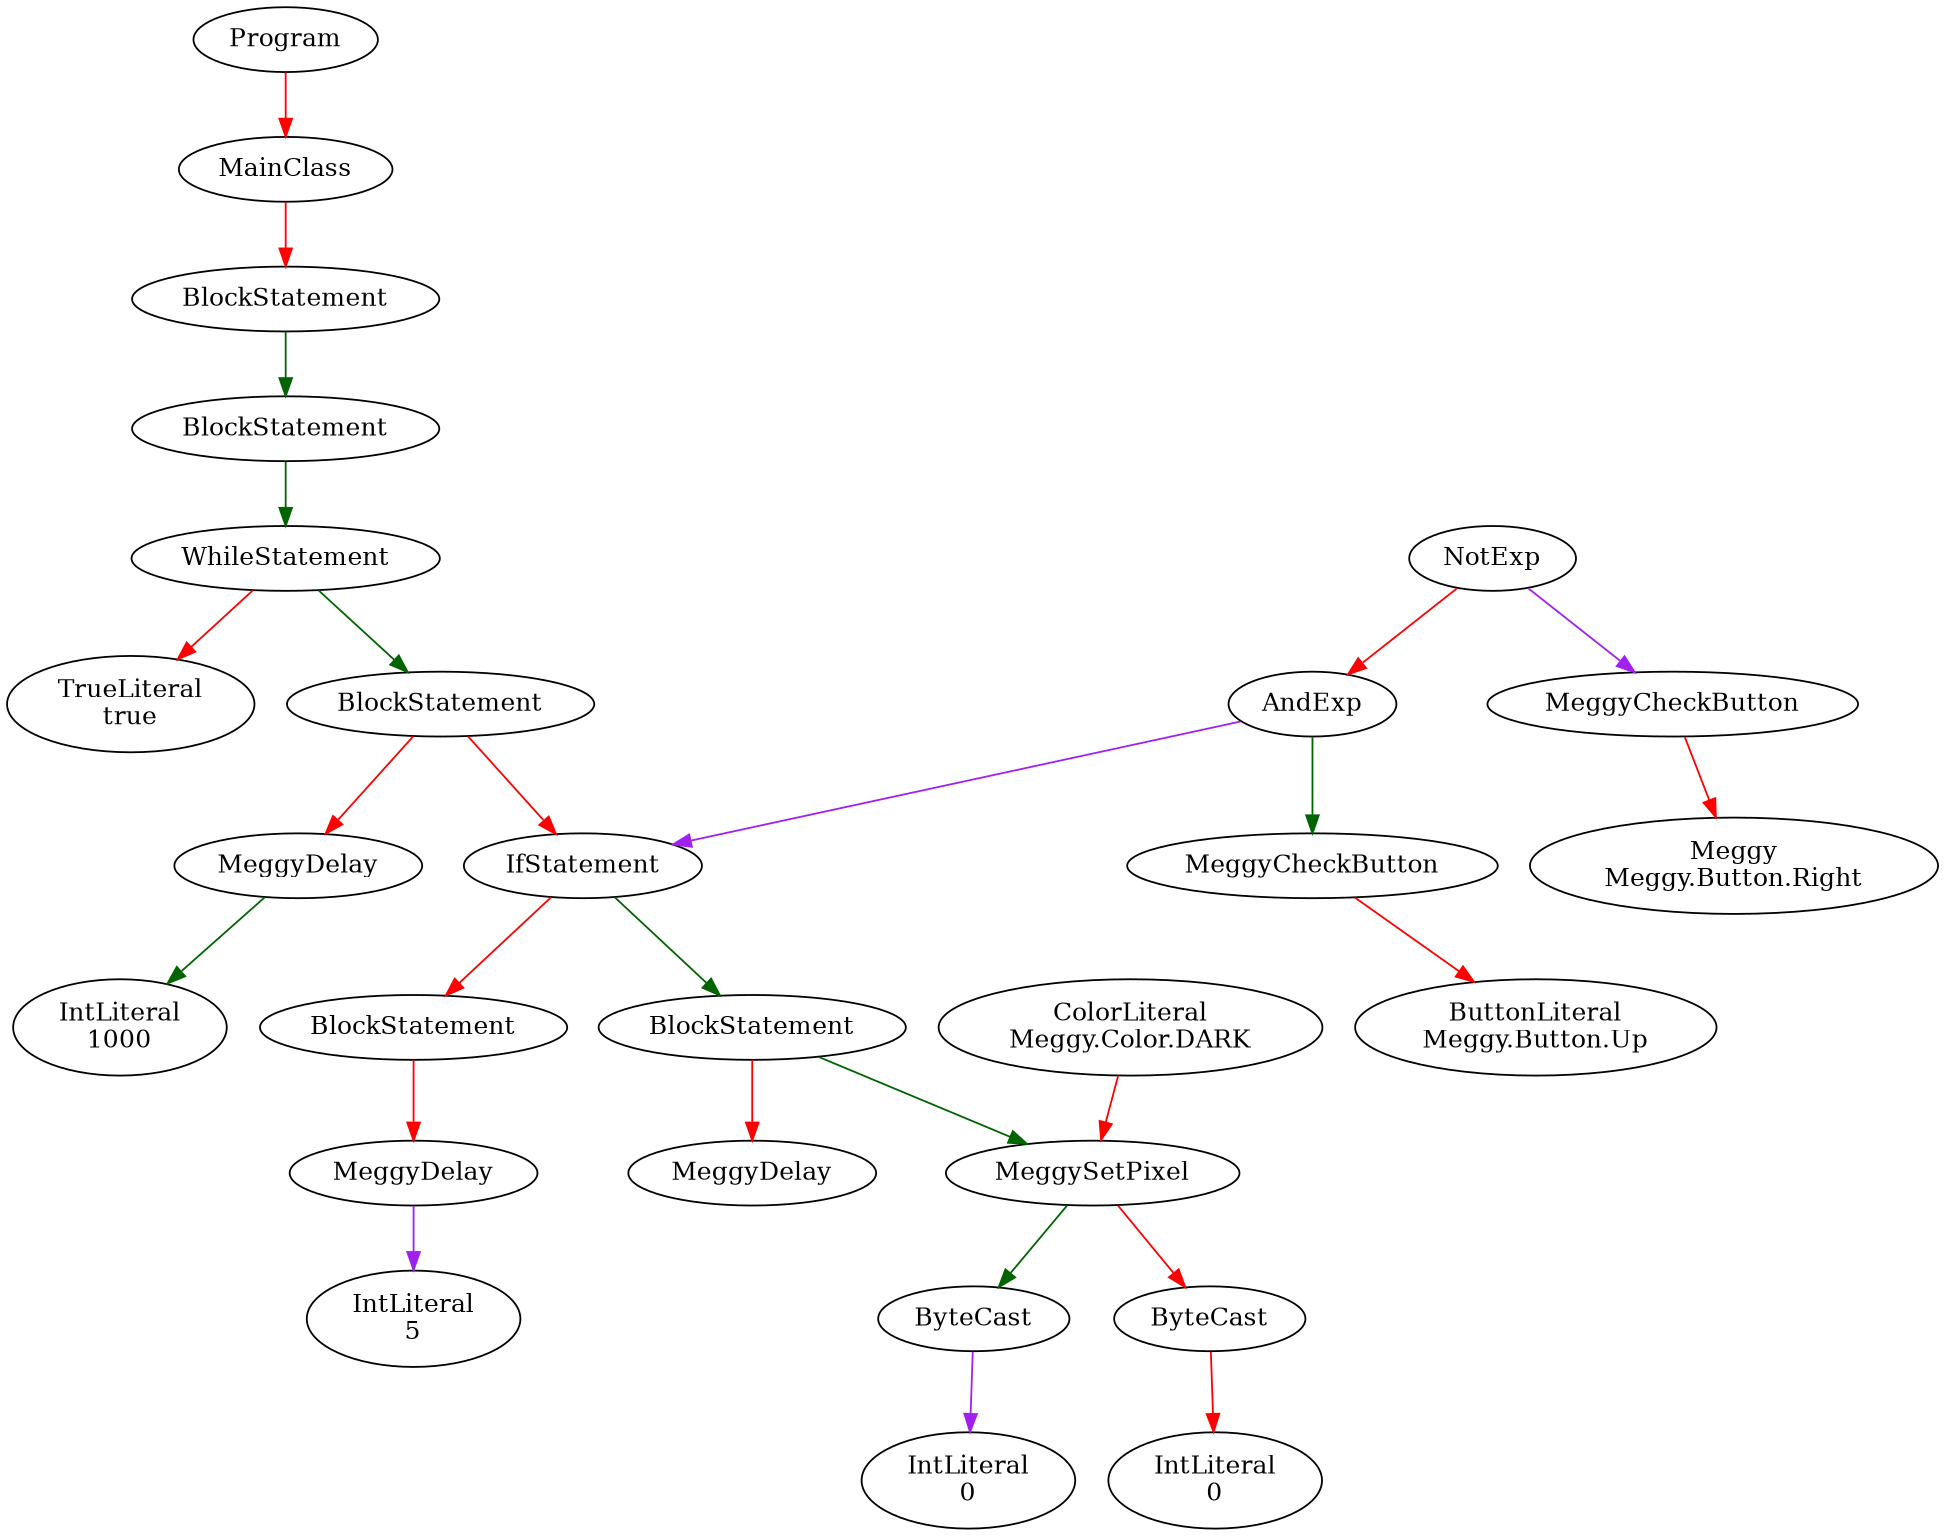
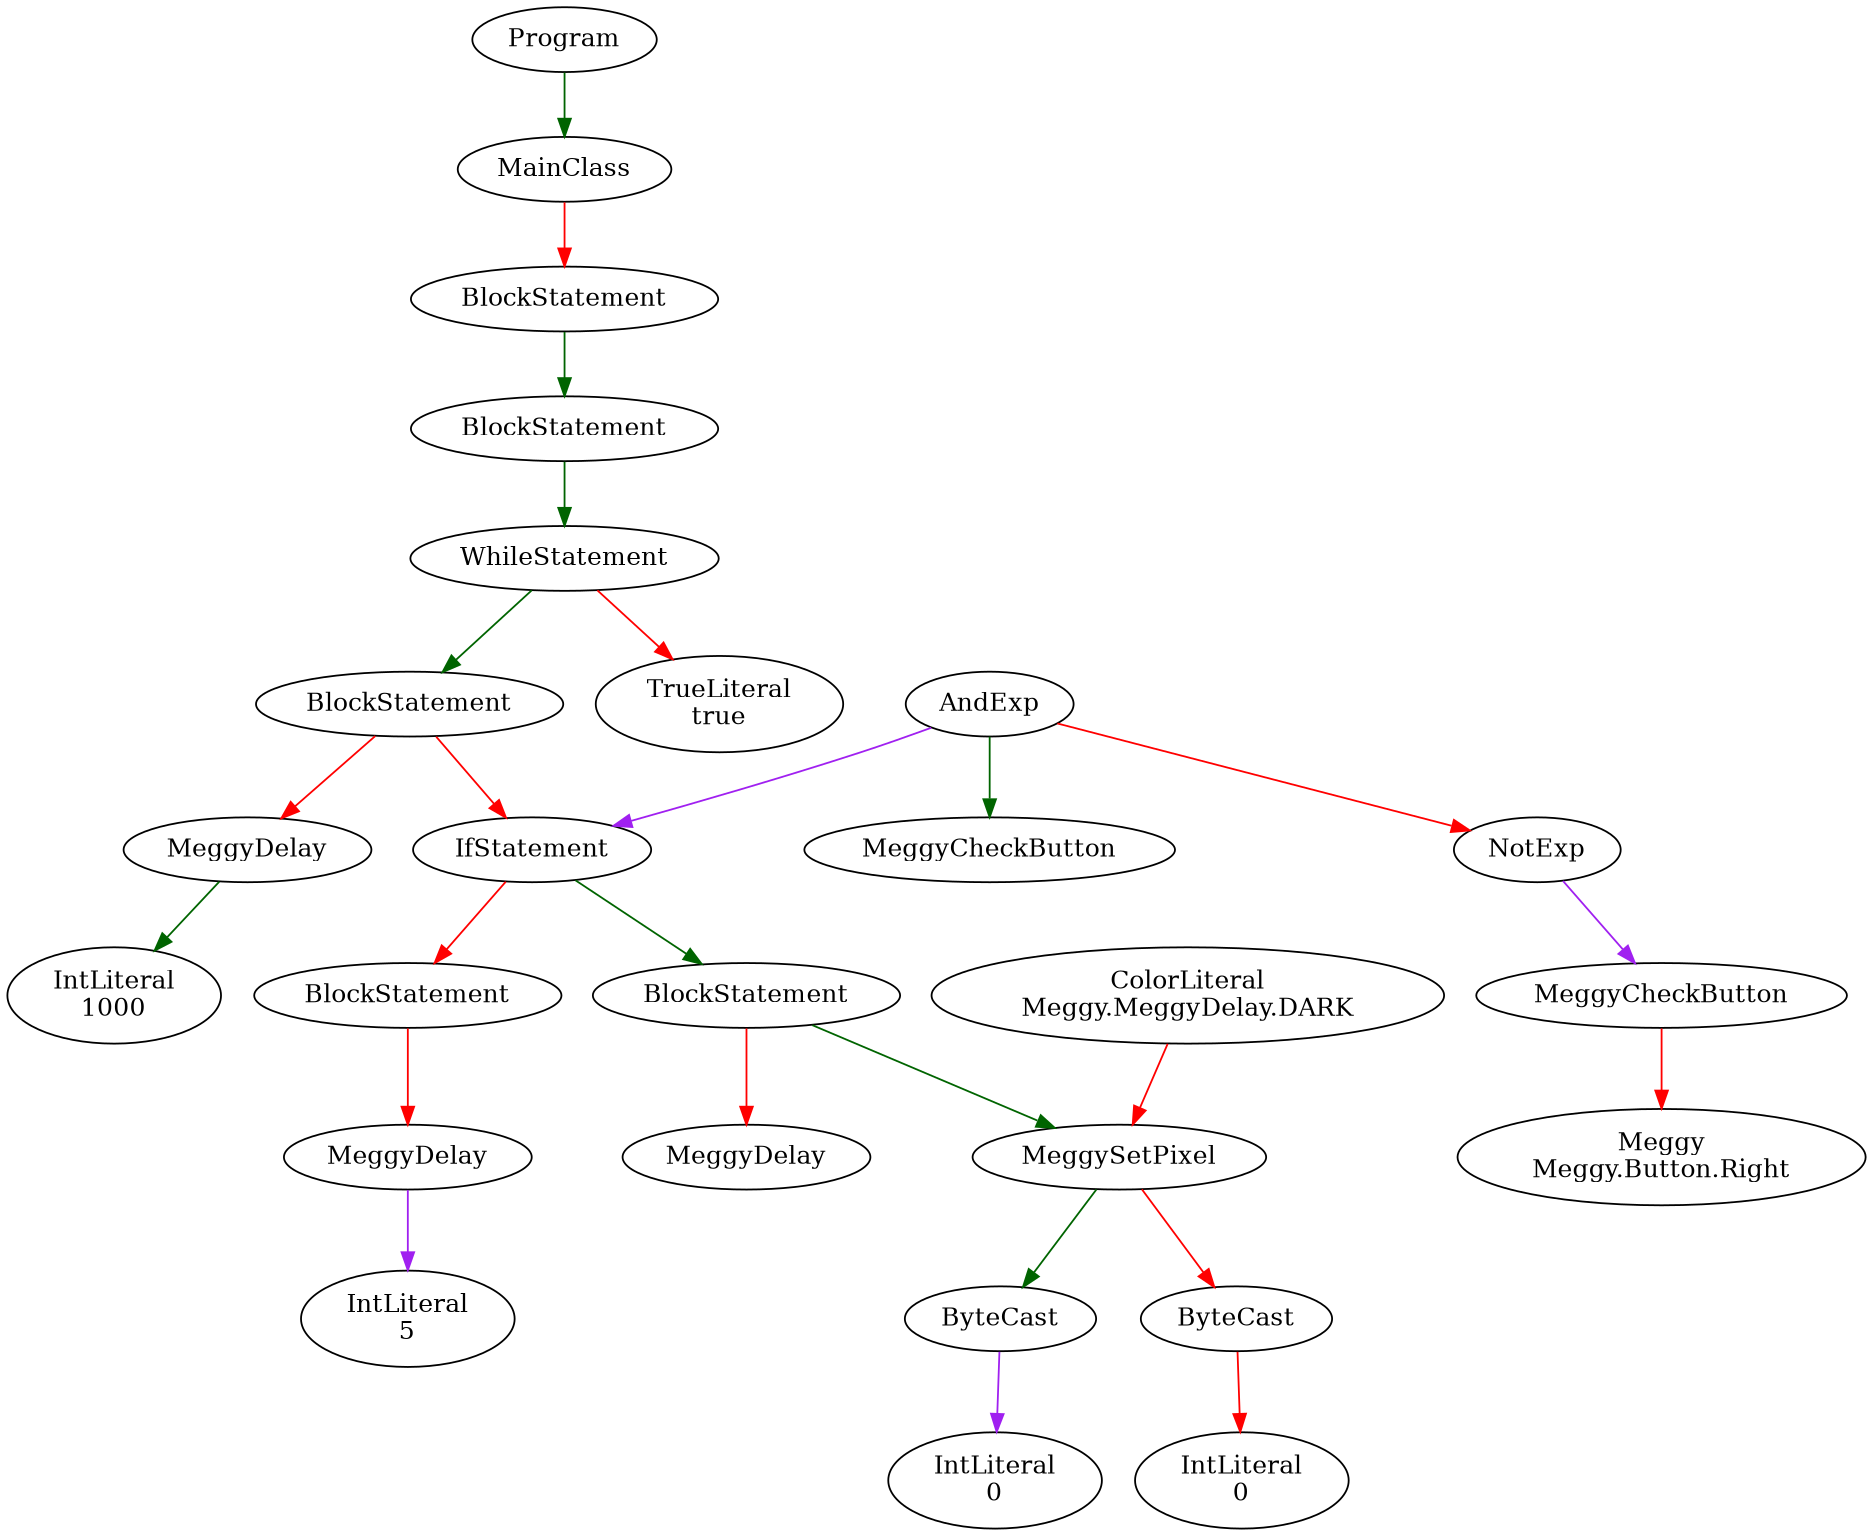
  digraph {
    edge [color=red]
    n1 [label=Program]
    n2 [label=MainClass]
    n3 [label=BlockStatement]
    n4 [label=BlockStatement]
    n5 [label=WhileStatement]
    n6 [label="TrueLiteral\ntrue"]
    n7 [label=BlockStatement]
    n8 [label=IfStatement]
    n9 [label=MeggyDelay]
    n10 [label=BlockStatement]
    n11 [label=BlockStatement]
    n12 [label="IntLiteral\n1000"]
    n13 [label=AndExp]
    n14 [label=MeggyCheckButton]
    n15 [label=NotExp]
    n16 [label=MeggySetPixel]
    n17 [label=MeggyDelay]
    n18 [label=MeggyDelay]
-   n19 [label="ButtonLiteral\nMeggy.Button.Up"]
    n20 [label=MeggyCheckButton]
    n21 [label="Meggy\nMeggy.Button.Right"]
    n22 [label=ByteCast]
    n23 [label=ByteCast]
    n24 [label="IntLiteral\n0"]
    n25 [label="IntLiteral\n0"]
-   n26 [label="ColorLiteral\nMeggy.Color.DARK"]
+   n26 [label="ColorLiteral\nMeggy.MeggyDelay.DARK"]
    n27 [label="IntLiteral\n5"]
-   n1 -> n2
+   n1 -> n2 [color=darkgreen]
    n2 -> n3
    n3 -> n4 [color=darkgreen]
    n4 -> n5 [color=darkgreen]
    n5 -> n6
    n5 -> n7 [color=darkgreen]
    n7 -> n8
    n7 -> n9
    n8 -> n10 [color=darkgreen]
    n8 -> n11
    n9 -> n12 [color=darkgreen]
    n10 -> n16 [color=darkgreen]
    n10 -> n17
    n11 -> n18
    n13 -> n8 [color=purple]
    n13 -> n14 [color=darkgreen]
-   n15 -> n13
-   n14 -> n19
+   n13 -> n15
    n15 -> n20 [color=purple]
    n16 -> n22
    n16 -> n23 [color=darkgreen]
    n18 -> n27 [color=purple]
    n20 -> n21
    n22 -> n24
    n23 -> n25 [color=purple]
    n26 -> n16
  }
